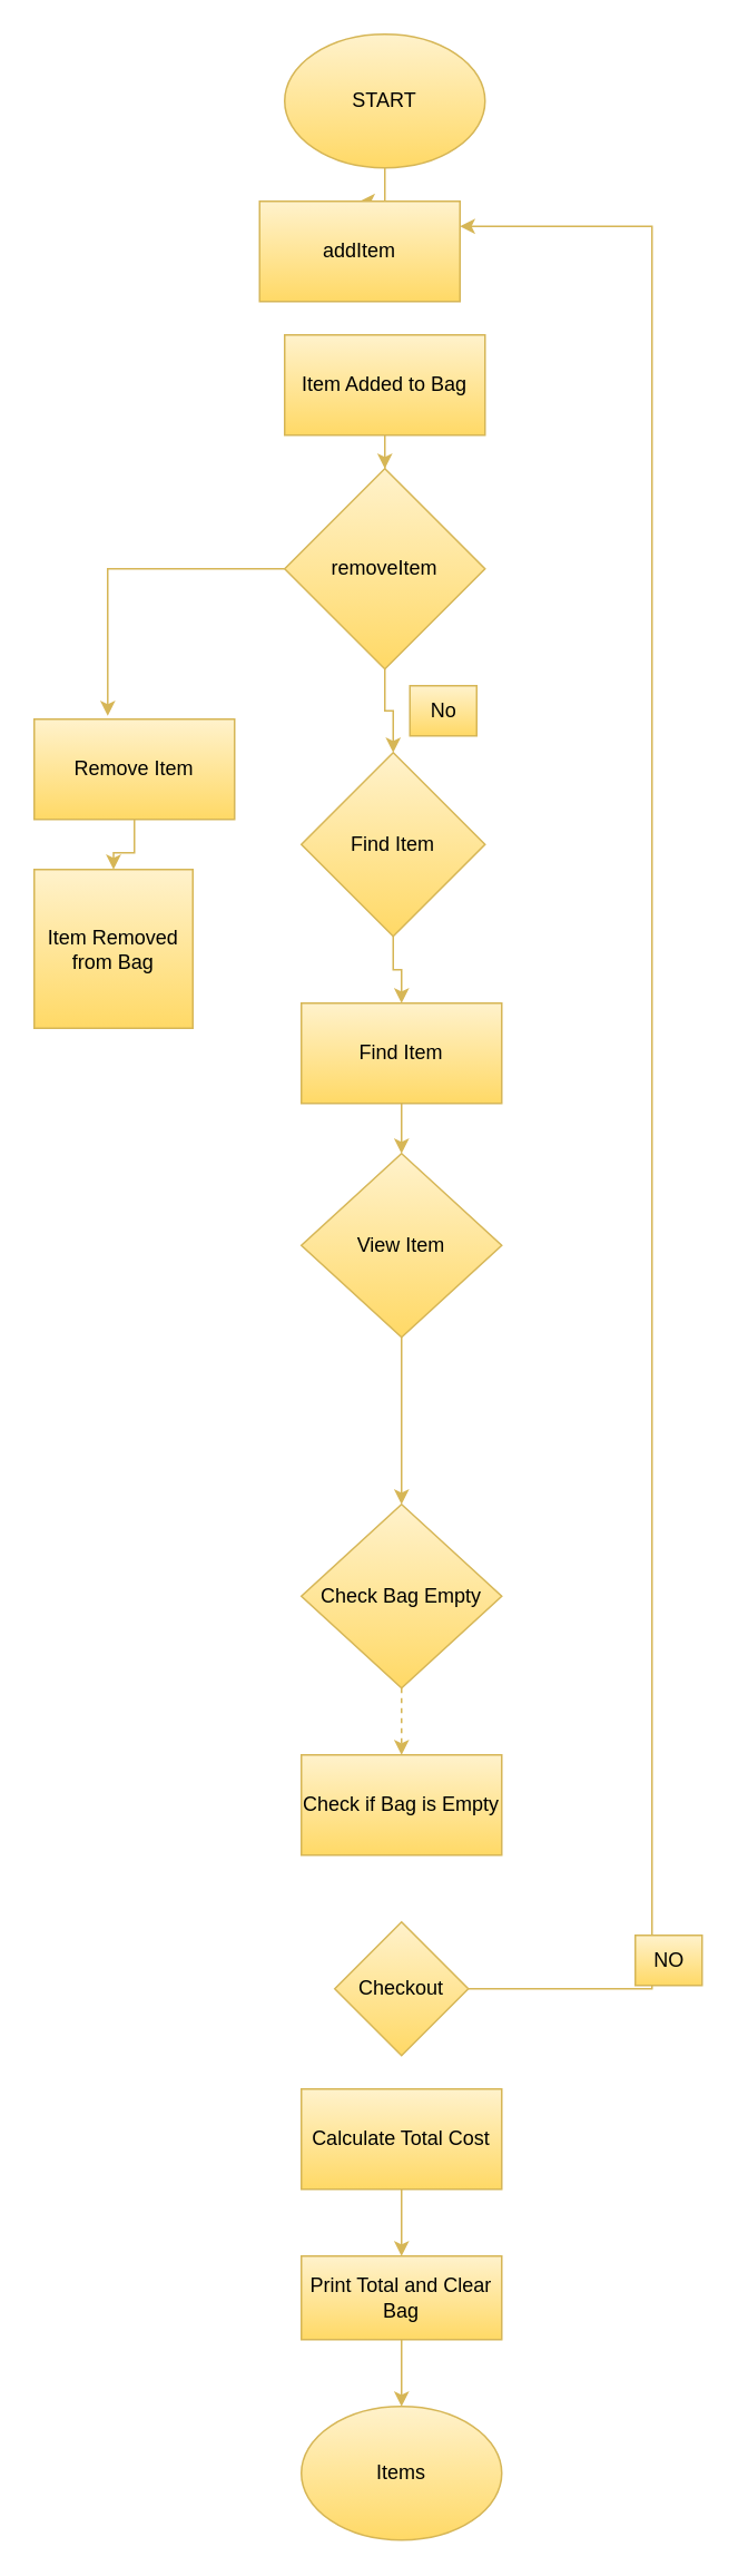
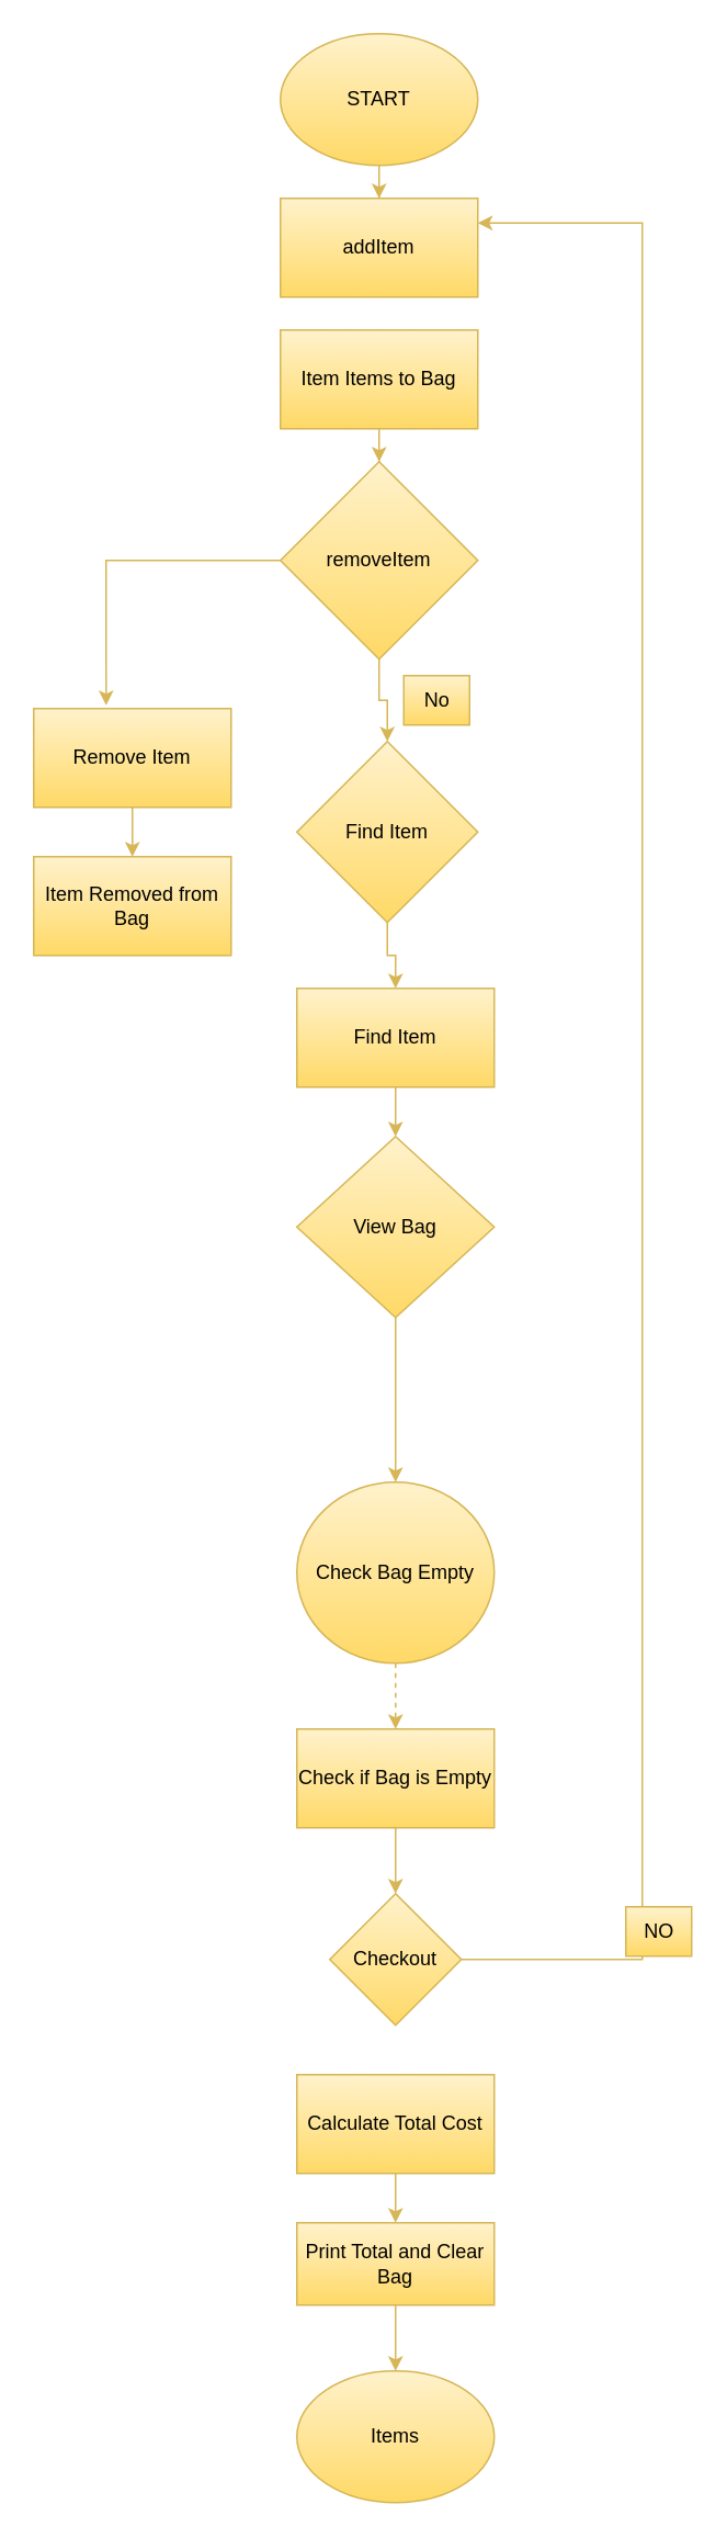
  <mxCell id="0" />
  <mxCell id="1" parent="0" />
  <mxCell id="2" value="" style="edgeStyle=orthogonalEdgeStyle;rounded=0;orthogonalLoop=1;jettySize=auto;html=1;fillColor=#fff2cc;gradientColor=#ffd966;strokeColor=#d6b656;" edge="1" parent="1" source="3" target="4"><mxGeometry relative="1" as="geometry" /></mxCell>
  <mxCell id="3" value="START" style="ellipse;whiteSpace=wrap;html=1;fillColor=#fff2cc;gradientColor=#ffd966;strokeColor=#d6b656;" vertex="1" parent="1"><mxGeometry x="170" y="20" width="120" height="80" as="geometry" /></mxCell>
- <mxCell id="4" value="addItem" style="rounded=0;whiteSpace=wrap;html=1;fillColor=#fff2cc;gradientColor=#ffd966;strokeColor=#d6b656;" vertex="1" parent="1"><mxGeometry x="155" y="120" width="120" height="60" as="geometry" /></mxCell>
+ <mxCell id="4" value="addItem" style="rounded=0;whiteSpace=wrap;html=1;fillColor=#fff2cc;gradientColor=#ffd966;strokeColor=#d6b656;" vertex="1" parent="1"><mxGeometry x="170" y="120" width="120" height="60" as="geometry" /></mxCell>
  <mxCell id="5" value="" style="edgeStyle=orthogonalEdgeStyle;rounded=0;orthogonalLoop=1;jettySize=auto;html=1;fillColor=#fff2cc;gradientColor=#ffd966;strokeColor=#d6b656;" edge="1" parent="1" source="6" target="9"><mxGeometry relative="1" as="geometry" /></mxCell>
- <mxCell id="6" value="Item Added to Bag" style="rounded=0;whiteSpace=wrap;html=1;fillColor=#fff2cc;gradientColor=#ffd966;strokeColor=#d6b656;" vertex="1" parent="1"><mxGeometry x="170" y="200" width="120" height="60" as="geometry" /></mxCell>
+ <mxCell id="6" value="Item Items to Bag" style="rounded=0;whiteSpace=wrap;html=1;fillColor=#fff2cc;gradientColor=#ffd966;strokeColor=#d6b656;" vertex="1" parent="1"><mxGeometry x="170" y="200" width="120" height="60" as="geometry" /></mxCell>
  <mxCell id="7" value="" style="edgeStyle=orthogonalEdgeStyle;rounded=0;orthogonalLoop=1;jettySize=auto;html=1;entryX=0.367;entryY=-0.033;entryDx=0;entryDy=0;entryPerimeter=0;fillColor=#fff2cc;gradientColor=#ffd966;strokeColor=#d6b656;" edge="1" parent="1" source="9" target="11"><mxGeometry relative="1" as="geometry"><mxPoint x="90" y="340" as="targetPoint" /></mxGeometry></mxCell>
  <mxCell id="8" value="" style="edgeStyle=orthogonalEdgeStyle;rounded=0;orthogonalLoop=1;jettySize=auto;html=1;fillColor=#fff2cc;gradientColor=#ffd966;strokeColor=#d6b656;" edge="1" parent="1" source="9" target="14"><mxGeometry relative="1" as="geometry" /></mxCell>
  <mxCell id="9" value="removeItem" style="rhombus;whiteSpace=wrap;html=1;fillColor=#fff2cc;gradientColor=#ffd966;strokeColor=#d6b656;" vertex="1" parent="1"><mxGeometry x="170" y="280" width="120" height="120" as="geometry" /></mxCell>
  <mxCell id="10" value="" style="edgeStyle=orthogonalEdgeStyle;rounded=0;orthogonalLoop=1;jettySize=auto;html=1;fillColor=#fff2cc;gradientColor=#ffd966;strokeColor=#d6b656;" edge="1" parent="1" source="11" target="12"><mxGeometry relative="1" as="geometry" /></mxCell>
  <mxCell id="11" value="Remove Item" style="rounded=0;whiteSpace=wrap;html=1;fillColor=#fff2cc;gradientColor=#ffd966;strokeColor=#d6b656;" vertex="1" parent="1"><mxGeometry x="20" y="430" width="120" height="60" as="geometry" /></mxCell>
- <mxCell id="12" value="Item Removed from Bag" style="rounded=0;whiteSpace=wrap;html=1;fillColor=#fff2cc;gradientColor=#ffd966;strokeColor=#d6b656;" vertex="1" parent="1"><mxGeometry x="20" y="520" width="95" height="95" as="geometry" /></mxCell>
+ <mxCell id="12" value="Item Removed from Bag" style="rounded=0;whiteSpace=wrap;html=1;fillColor=#fff2cc;gradientColor=#ffd966;strokeColor=#d6b656;" vertex="1" parent="1"><mxGeometry x="20" y="520" width="120" height="60" as="geometry" /></mxCell>
  <mxCell id="13" value="" style="edgeStyle=orthogonalEdgeStyle;rounded=0;orthogonalLoop=1;jettySize=auto;html=1;fillColor=#fff2cc;gradientColor=#ffd966;strokeColor=#d6b656;" edge="1" parent="1" source="14" target="16"><mxGeometry relative="1" as="geometry" /></mxCell>
  <mxCell id="14" value="Find Item" style="rhombus;whiteSpace=wrap;html=1;fillColor=#fff2cc;gradientColor=#ffd966;strokeColor=#d6b656;" vertex="1" parent="1"><mxGeometry x="180" y="450" width="110" height="110" as="geometry" /></mxCell>
  <mxCell id="15" value="" style="edgeStyle=orthogonalEdgeStyle;rounded=0;orthogonalLoop=1;jettySize=auto;html=1;fillColor=#fff2cc;gradientColor=#ffd966;strokeColor=#d6b656;" edge="1" parent="1" source="16" target="18"><mxGeometry relative="1" as="geometry" /></mxCell>
  <mxCell id="16" value="Find Item" style="rounded=0;whiteSpace=wrap;html=1;fillColor=#fff2cc;gradientColor=#ffd966;strokeColor=#d6b656;" vertex="1" parent="1"><mxGeometry x="180" y="600" width="120" height="60" as="geometry" /></mxCell>
  <mxCell id="17" value="" style="edgeStyle=orthogonalEdgeStyle;rounded=0;orthogonalLoop=1;jettySize=auto;html=1;fillColor=#fff2cc;gradientColor=#ffd966;strokeColor=#d6b656;" edge="1" parent="1" source="18" target="20"><mxGeometry relative="1" as="geometry" /></mxCell>
- <mxCell id="18" value="View Item" style="rhombus;whiteSpace=wrap;html=1;fillColor=#fff2cc;gradientColor=#ffd966;strokeColor=#d6b656;" vertex="1" parent="1"><mxGeometry x="180" y="690" width="120" height="110" as="geometry" /></mxCell>
+ <mxCell id="18" value="View Bag" style="rhombus;whiteSpace=wrap;html=1;fillColor=#fff2cc;gradientColor=#ffd966;strokeColor=#d6b656;" vertex="1" parent="1"><mxGeometry x="180" y="690" width="120" height="110" as="geometry" /></mxCell>
  <mxCell id="19" value="" style="edgeStyle=orthogonalEdgeStyle;rounded=0;orthogonalLoop=1;jettySize=auto;html=1;fillColor=#fff2cc;gradientColor=#ffd966;strokeColor=#d6b656;dashed=1;" edge="1" parent="1" source="20" target="23"><mxGeometry relative="1" as="geometry" /></mxCell>
- <mxCell id="20" value="Check Bag Empty" style="rhombus;whiteSpace=wrap;html=1;fillColor=#fff2cc;gradientColor=#ffd966;strokeColor=#d6b656;" vertex="1" parent="1"><mxGeometry x="180" y="900" width="120" height="110" as="geometry" /></mxCell>
+ <mxCell id="20" value="Check Bag Empty" style="ellipse;whiteSpace=wrap;html=1;fillColor=#fff2cc;gradientColor=#ffd966;strokeColor=#d6b656;" vertex="1" parent="1"><mxGeometry x="180" y="900" width="120" height="110" as="geometry" /></mxCell>
  <mxCell id="21" value="No" style="text;html=1;align=center;verticalAlign=middle;resizable=0;points=[];autosize=1;strokeColor=#d6b656;fillColor=#fff2cc;gradientColor=#ffd966;" vertex="1" parent="1"><mxGeometry x="245" y="410" width="40" height="30" as="geometry" /></mxCell>
+ <mxCell id="22" value="" style="edgeStyle=orthogonalEdgeStyle;rounded=0;orthogonalLoop=1;jettySize=auto;html=1;fillColor=#fff2cc;gradientColor=#ffd966;strokeColor=#d6b656;" edge="1" parent="1" source="23" target="25"><mxGeometry relative="1" as="geometry" /></mxCell>
  <mxCell id="23" value="Check if Bag is Empty" style="rounded=0;whiteSpace=wrap;html=1;fillColor=#fff2cc;gradientColor=#ffd966;strokeColor=#d6b656;" vertex="1" parent="1"><mxGeometry x="180" y="1050" width="120" height="60" as="geometry" /></mxCell>
  <mxCell id="24" value="" style="edgeStyle=orthogonalEdgeStyle;rounded=0;orthogonalLoop=1;jettySize=auto;html=1;entryX=1;entryY=0.25;entryDx=0;entryDy=0;fillColor=#fff2cc;gradientColor=#ffd966;strokeColor=#d6b656;" edge="1" parent="1" source="25" target="4"><mxGeometry relative="1" as="geometry"><mxPoint x="460" y="360" as="targetPoint" /><Array as="points"><mxPoint x="390" y="1190" /><mxPoint x="390" y="135" /></Array></mxGeometry></mxCell>
  <mxCell id="25" value="Checkout" style="rhombus;whiteSpace=wrap;html=1;fillColor=#fff2cc;gradientColor=#ffd966;strokeColor=#d6b656;" vertex="1" parent="1"><mxGeometry x="200" y="1150" width="80" height="80" as="geometry" /></mxCell>
  <mxCell id="26" value="NO" style="text;html=1;align=center;verticalAlign=middle;resizable=0;points=[];autosize=1;strokeColor=#d6b656;fillColor=#fff2cc;gradientColor=#ffd966;" vertex="1" parent="1"><mxGeometry x="380" y="1158" width="40" height="30" as="geometry" /></mxCell>
  <mxCell id="27" value="" style="edgeStyle=orthogonalEdgeStyle;rounded=0;orthogonalLoop=1;jettySize=auto;html=1;fillColor=#fff2cc;gradientColor=#ffd966;strokeColor=#d6b656;" edge="1" parent="1" source="28" target="30"><mxGeometry relative="1" as="geometry" /></mxCell>
- <mxCell id="28" value="Calculate Total Cost" style="rounded=0;whiteSpace=wrap;html=1;fillColor=#fff2cc;gradientColor=#ffd966;strokeColor=#d6b656;" vertex="1" parent="1"><mxGeometry x="180" y="1250" width="120" height="60" as="geometry" /></mxCell>
+ <mxCell id="28" value="Calculate Total Cost" style="rounded=0;whiteSpace=wrap;html=1;fillColor=#fff2cc;gradientColor=#ffd966;strokeColor=#d6b656;" vertex="1" parent="1"><mxGeometry x="180" y="1260" width="120" height="60" as="geometry" /></mxCell>
  <mxCell id="29" value="" style="edgeStyle=orthogonalEdgeStyle;rounded=0;orthogonalLoop=1;jettySize=auto;html=1;fillColor=#fff2cc;gradientColor=#ffd966;strokeColor=#d6b656;" edge="1" parent="1" source="30" target="31"><mxGeometry relative="1" as="geometry" /></mxCell>
  <mxCell id="30" value="Print Total and Clear Bag" style="rounded=0;whiteSpace=wrap;html=1;fillColor=#fff2cc;gradientColor=#ffd966;strokeColor=#d6b656;" vertex="1" parent="1"><mxGeometry x="180" y="1350" width="120" height="50" as="geometry" /></mxCell>
  <mxCell id="31" value="Items" style="ellipse;whiteSpace=wrap;html=1;fillColor=#fff2cc;gradientColor=#ffd966;strokeColor=#d6b656;" vertex="1" parent="1"><mxGeometry x="180" y="1440" width="120" height="80" as="geometry" /></mxCell>
